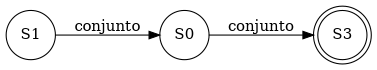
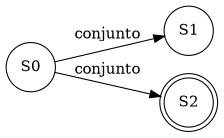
  digraph {
    forcelabels=true
    rankdir=LR
    node [shape=circle]
    S0
    S1
-   S2 [shape=doublecircle label=S3]
-   S1 -> S0 [label=conjunto]
+   S2 [shape=doublecircle]
+   S0 -> S1 [label=conjunto]
    S0 -> S2 [label=conjunto]
  }
